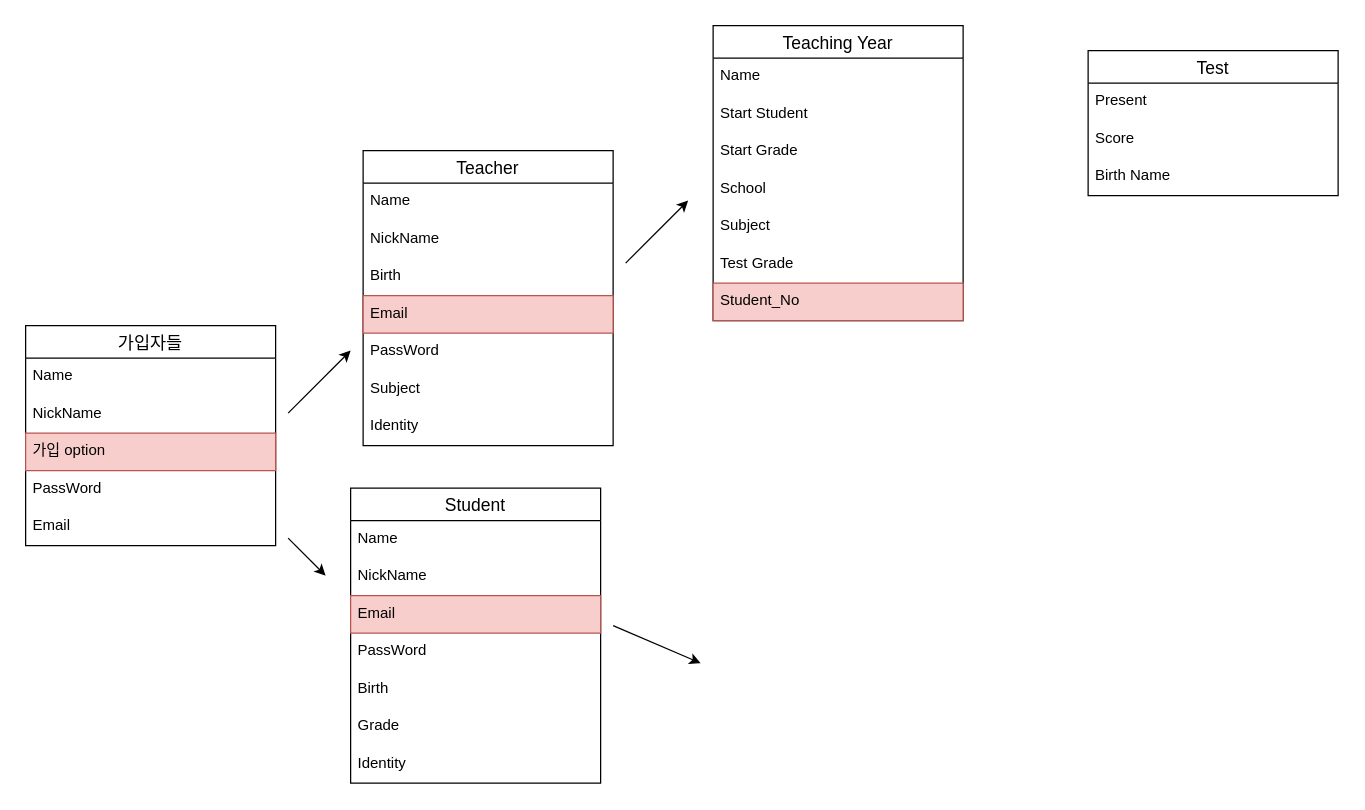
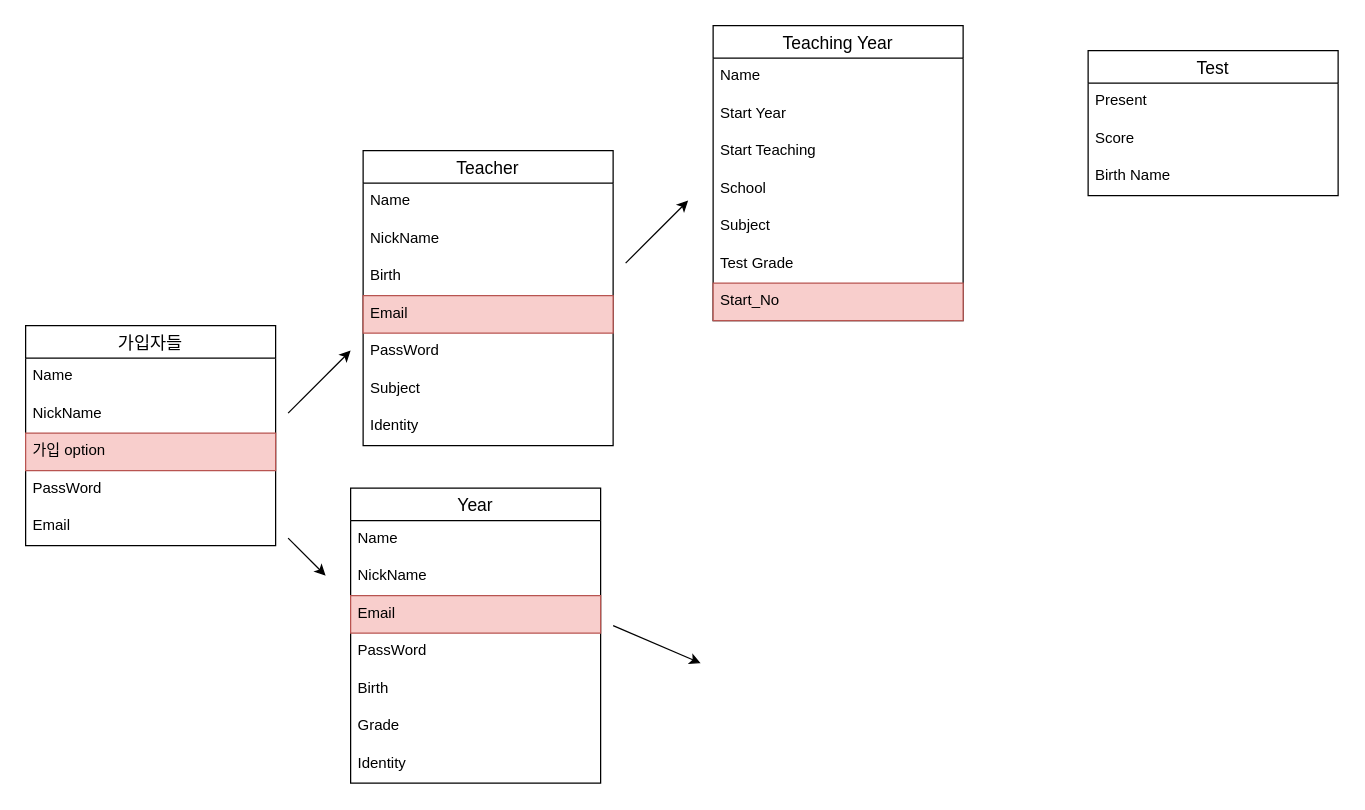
  <mxCell id="0" />
  <mxCell id="1" parent="0" />
  <mxCell id="2" value="Teacher" style="swimlane;fontStyle=0;childLayout=stackLayout;horizontal=1;startSize=26;horizontalStack=0;resizeParent=1;resizeParentMax=0;resizeLast=0;collapsible=1;marginBottom=0;align=center;fontSize=14;" vertex="1" parent="1"><mxGeometry x="290" y="120" width="200" height="236" as="geometry" /></mxCell>
  <mxCell id="3" value="Name" style="text;strokeColor=none;fillColor=none;spacingLeft=4;spacingRight=4;overflow=hidden;rotatable=0;points=[[0,0.5],[1,0.5]];portConstraint=eastwest;fontSize=12;" vertex="1" parent="2"><mxGeometry y="26" width="200" height="30" as="geometry" /></mxCell>
  <mxCell id="4" value="NickName" style="text;strokeColor=none;fillColor=none;spacingLeft=4;spacingRight=4;overflow=hidden;rotatable=0;points=[[0,0.5],[1,0.5]];portConstraint=eastwest;fontSize=12;" vertex="1" parent="2"><mxGeometry y="56" width="200" height="30" as="geometry" /></mxCell>
  <mxCell id="5" value="Birth" style="text;strokeColor=none;fillColor=none;spacingLeft=4;spacingRight=4;overflow=hidden;rotatable=0;points=[[0,0.5],[1,0.5]];portConstraint=eastwest;fontSize=12;" vertex="1" parent="2"><mxGeometry y="86" width="200" height="30" as="geometry" /></mxCell>
  <mxCell id="6" value="Email" style="text;strokeColor=#b85450;fillColor=#f8cecc;spacingLeft=4;spacingRight=4;overflow=hidden;rotatable=0;points=[[0,0.5],[1,0.5]];portConstraint=eastwest;fontSize=12;" vertex="1" parent="2"><mxGeometry y="116" width="200" height="30" as="geometry" /></mxCell>
  <mxCell id="7" value="PassWord" style="text;strokeColor=none;fillColor=none;spacingLeft=4;spacingRight=4;overflow=hidden;rotatable=0;points=[[0,0.5],[1,0.5]];portConstraint=eastwest;fontSize=12;" vertex="1" parent="2"><mxGeometry y="146" width="200" height="30" as="geometry" /></mxCell>
  <mxCell id="8" value="Subject" style="text;strokeColor=none;fillColor=none;spacingLeft=4;spacingRight=4;overflow=hidden;rotatable=0;points=[[0,0.5],[1,0.5]];portConstraint=eastwest;fontSize=12;" vertex="1" parent="2"><mxGeometry y="176" width="200" height="30" as="geometry" /></mxCell>
  <mxCell id="9" value="Identity" style="text;spacingLeft=4;spacingRight=4;overflow=hidden;rotatable=0;points=[[0,0.5],[1,0.5]];portConstraint=eastwest;fontSize=12;" vertex="1" parent="2"><mxGeometry y="206" width="200" height="30" as="geometry" /></mxCell>
  <mxCell id="10" value="" style="endArrow=classic;html=1;rounded=0;" edge="1" parent="1"><mxGeometry width="50" height="50" relative="1" as="geometry"><mxPoint x="500" y="210" as="sourcePoint" /><mxPoint x="550" y="160" as="targetPoint" /></mxGeometry></mxCell>
- <mxCell id="11" value="Student" style="swimlane;fontStyle=0;childLayout=stackLayout;horizontal=1;startSize=26;horizontalStack=0;resizeParent=1;resizeParentMax=0;resizeLast=0;collapsible=1;marginBottom=0;align=center;fontSize=14;" vertex="1" parent="1"><mxGeometry x="280" y="390" width="200" height="236" as="geometry" /></mxCell>
+ <mxCell id="11" value="Year" style="swimlane;fontStyle=0;childLayout=stackLayout;horizontal=1;startSize=26;horizontalStack=0;resizeParent=1;resizeParentMax=0;resizeLast=0;collapsible=1;marginBottom=0;align=center;fontSize=14;" vertex="1" parent="1"><mxGeometry x="280" y="390" width="200" height="236" as="geometry" /></mxCell>
  <mxCell id="12" value="Name" style="text;strokeColor=none;fillColor=none;spacingLeft=4;spacingRight=4;overflow=hidden;rotatable=0;points=[[0,0.5],[1,0.5]];portConstraint=eastwest;fontSize=12;" vertex="1" parent="11"><mxGeometry y="26" width="200" height="30" as="geometry" /></mxCell>
  <mxCell id="13" value="NickName" style="text;strokeColor=none;fillColor=none;spacingLeft=4;spacingRight=4;overflow=hidden;rotatable=0;points=[[0,0.5],[1,0.5]];portConstraint=eastwest;fontSize=12;" vertex="1" parent="11"><mxGeometry y="56" width="200" height="30" as="geometry" /></mxCell>
  <mxCell id="14" value="Email" style="text;strokeColor=#b85450;fillColor=#f8cecc;spacingLeft=4;spacingRight=4;overflow=hidden;rotatable=0;points=[[0,0.5],[1,0.5]];portConstraint=eastwest;fontSize=12;" vertex="1" parent="11"><mxGeometry y="86" width="200" height="30" as="geometry" /></mxCell>
  <mxCell id="15" value="PassWord" style="text;strokeColor=none;fillColor=none;spacingLeft=4;spacingRight=4;overflow=hidden;rotatable=0;points=[[0,0.5],[1,0.5]];portConstraint=eastwest;fontSize=12;" vertex="1" parent="11"><mxGeometry y="116" width="200" height="30" as="geometry" /></mxCell>
  <mxCell id="16" value="Birth" style="text;strokeColor=none;fillColor=none;spacingLeft=4;spacingRight=4;overflow=hidden;rotatable=0;points=[[0,0.5],[1,0.5]];portConstraint=eastwest;fontSize=12;" vertex="1" parent="11"><mxGeometry y="146" width="200" height="30" as="geometry" /></mxCell>
  <mxCell id="17" value="Grade" style="text;strokeColor=none;fillColor=none;spacingLeft=4;spacingRight=4;overflow=hidden;rotatable=0;points=[[0,0.5],[1,0.5]];portConstraint=eastwest;fontSize=12;" vertex="1" parent="11"><mxGeometry y="176" width="200" height="30" as="geometry" /></mxCell>
  <mxCell id="18" value="Identity" style="text;spacingLeft=4;spacingRight=4;overflow=hidden;rotatable=0;points=[[0,0.5],[1,0.5]];portConstraint=eastwest;fontSize=12;" vertex="1" parent="11"><mxGeometry y="206" width="200" height="30" as="geometry" /></mxCell>
  <mxCell id="19" value="" style="endArrow=classic;html=1;rounded=0;" edge="1" parent="1"><mxGeometry width="50" height="50" relative="1" as="geometry"><mxPoint x="490" y="500" as="sourcePoint" /><mxPoint x="560" y="530" as="targetPoint" /></mxGeometry></mxCell>
  <mxCell id="20" value="가입자들" style="swimlane;fontStyle=0;childLayout=stackLayout;horizontal=1;startSize=26;horizontalStack=0;resizeParent=1;resizeParentMax=0;resizeLast=0;collapsible=1;marginBottom=0;align=center;fontSize=14;" vertex="1" parent="1"><mxGeometry x="20" y="260" width="200" height="176" as="geometry" /></mxCell>
  <mxCell id="21" value="Name" style="text;strokeColor=none;fillColor=none;spacingLeft=4;spacingRight=4;overflow=hidden;rotatable=0;points=[[0,0.5],[1,0.5]];portConstraint=eastwest;fontSize=12;" vertex="1" parent="20"><mxGeometry y="26" width="200" height="30" as="geometry" /></mxCell>
  <mxCell id="22" value="NickName" style="text;strokeColor=none;fillColor=none;spacingLeft=4;spacingRight=4;overflow=hidden;rotatable=0;points=[[0,0.5],[1,0.5]];portConstraint=eastwest;fontSize=12;" vertex="1" parent="20"><mxGeometry y="56" width="200" height="30" as="geometry" /></mxCell>
  <mxCell id="23" value="가입 option" style="text;strokeColor=#b85450;fillColor=#f8cecc;spacingLeft=4;spacingRight=4;overflow=hidden;rotatable=0;points=[[0,0.5],[1,0.5]];portConstraint=eastwest;fontSize=12;" vertex="1" parent="20"><mxGeometry y="86" width="200" height="30" as="geometry" /></mxCell>
  <mxCell id="24" value="PassWord" style="text;strokeColor=none;fillColor=none;spacingLeft=4;spacingRight=4;overflow=hidden;rotatable=0;points=[[0,0.5],[1,0.5]];portConstraint=eastwest;fontSize=12;" vertex="1" parent="20"><mxGeometry y="116" width="200" height="30" as="geometry" /></mxCell>
  <mxCell id="25" value="Email" style="text;strokeColor=none;fillColor=none;spacingLeft=4;spacingRight=4;overflow=hidden;rotatable=0;points=[[0,0.5],[1,0.5]];portConstraint=eastwest;fontSize=12;" vertex="1" parent="20"><mxGeometry y="146" width="200" height="30" as="geometry" /></mxCell>
  <mxCell id="26" value="" style="endArrow=classic;html=1;rounded=0;" edge="1" parent="1"><mxGeometry width="50" height="50" relative="1" as="geometry"><mxPoint x="230" y="330" as="sourcePoint" /><mxPoint x="280" y="280" as="targetPoint" /></mxGeometry></mxCell>
  <mxCell id="27" value="" style="endArrow=classic;html=1;rounded=0;" edge="1" parent="1"><mxGeometry width="50" height="50" relative="1" as="geometry"><mxPoint x="230" y="430" as="sourcePoint" /><mxPoint x="260" y="460" as="targetPoint" /></mxGeometry></mxCell>
  <mxCell id="28" value="Teaching Year" style="swimlane;fontStyle=0;childLayout=stackLayout;horizontal=1;startSize=26;horizontalStack=0;resizeParent=1;resizeParentMax=0;resizeLast=0;collapsible=1;marginBottom=0;align=center;fontSize=14;" vertex="1" parent="1"><mxGeometry x="570" y="20" width="200" height="236" as="geometry" /></mxCell>
  <mxCell id="29" value="Name" style="text;strokeColor=none;fillColor=none;spacingLeft=4;spacingRight=4;overflow=hidden;rotatable=0;points=[[0,0.5],[1,0.5]];portConstraint=eastwest;fontSize=12;" vertex="1" parent="28"><mxGeometry y="26" width="200" height="30" as="geometry" /></mxCell>
- <mxCell id="30" value="Start Student" style="text;strokeColor=none;fillColor=none;spacingLeft=4;spacingRight=4;overflow=hidden;rotatable=0;points=[[0,0.5],[1,0.5]];portConstraint=eastwest;fontSize=12;" vertex="1" parent="28"><mxGeometry y="56" width="200" height="30" as="geometry" /></mxCell>
- <mxCell id="31" value="Start Grade" style="text;strokeColor=none;fillColor=none;spacingLeft=4;spacingRight=4;overflow=hidden;rotatable=0;points=[[0,0.5],[1,0.5]];portConstraint=eastwest;fontSize=12;" vertex="1" parent="28"><mxGeometry y="86" width="200" height="30" as="geometry" /></mxCell>
+ <mxCell id="30" value="Start Year" style="text;strokeColor=none;fillColor=none;spacingLeft=4;spacingRight=4;overflow=hidden;rotatable=0;points=[[0,0.5],[1,0.5]];portConstraint=eastwest;fontSize=12;" vertex="1" parent="28"><mxGeometry y="56" width="200" height="30" as="geometry" /></mxCell>
+ <mxCell id="31" value="Start Teaching" style="text;strokeColor=none;fillColor=none;spacingLeft=4;spacingRight=4;overflow=hidden;rotatable=0;points=[[0,0.5],[1,0.5]];portConstraint=eastwest;fontSize=12;" vertex="1" parent="28"><mxGeometry y="86" width="200" height="30" as="geometry" /></mxCell>
  <mxCell id="32" value="School" style="text;strokeColor=none;fillColor=none;spacingLeft=4;spacingRight=4;overflow=hidden;rotatable=0;points=[[0,0.5],[1,0.5]];portConstraint=eastwest;fontSize=12;" vertex="1" parent="28"><mxGeometry y="116" width="200" height="30" as="geometry" /></mxCell>
  <mxCell id="33" value="Subject" style="text;strokeColor=none;fillColor=none;spacingLeft=4;spacingRight=4;overflow=hidden;rotatable=0;points=[[0,0.5],[1,0.5]];portConstraint=eastwest;fontSize=12;" vertex="1" parent="28"><mxGeometry y="146" width="200" height="30" as="geometry" /></mxCell>
  <mxCell id="34" value="Test Grade" style="text;spacingLeft=4;spacingRight=4;overflow=hidden;rotatable=0;points=[[0,0.5],[1,0.5]];portConstraint=eastwest;fontSize=12;" vertex="1" parent="28"><mxGeometry y="176" width="200" height="30" as="geometry" /></mxCell>
- <mxCell id="35" value="Student_No" style="text;strokeColor=#b85450;fillColor=#f8cecc;spacingLeft=4;spacingRight=4;overflow=hidden;rotatable=0;points=[[0,0.5],[1,0.5]];portConstraint=eastwest;fontSize=12;" vertex="1" parent="28"><mxGeometry y="206" width="200" height="30" as="geometry" /></mxCell>
+ <mxCell id="35" value="Start_No" style="text;strokeColor=#b85450;fillColor=#f8cecc;spacingLeft=4;spacingRight=4;overflow=hidden;rotatable=0;points=[[0,0.5],[1,0.5]];portConstraint=eastwest;fontSize=12;" vertex="1" parent="28"><mxGeometry y="206" width="200" height="30" as="geometry" /></mxCell>
  <mxCell id="36" value="Test" style="swimlane;fontStyle=0;childLayout=stackLayout;horizontal=1;startSize=26;horizontalStack=0;resizeParent=1;resizeParentMax=0;resizeLast=0;collapsible=1;marginBottom=0;align=center;fontSize=14;" vertex="1" parent="1"><mxGeometry x="870" y="40" width="200" height="116" as="geometry" /></mxCell>
  <mxCell id="37" value="Present" style="text;strokeColor=none;fillColor=none;spacingLeft=4;spacingRight=4;overflow=hidden;rotatable=0;points=[[0,0.5],[1,0.5]];portConstraint=eastwest;fontSize=12;" vertex="1" parent="36"><mxGeometry y="26" width="200" height="30" as="geometry" /></mxCell>
  <mxCell id="38" value="Score" style="text;strokeColor=none;fillColor=none;spacingLeft=4;spacingRight=4;overflow=hidden;rotatable=0;points=[[0,0.5],[1,0.5]];portConstraint=eastwest;fontSize=12;" vertex="1" parent="36"><mxGeometry y="56" width="200" height="30" as="geometry" /></mxCell>
  <mxCell id="39" value="Birth Name" style="text;strokeColor=none;fillColor=none;spacingLeft=4;spacingRight=4;overflow=hidden;rotatable=0;points=[[0,0.5],[1,0.5]];portConstraint=eastwest;fontSize=12;" vertex="1" parent="36"><mxGeometry y="86" width="200" height="30" as="geometry" /></mxCell>
